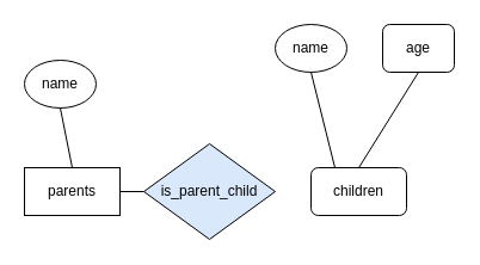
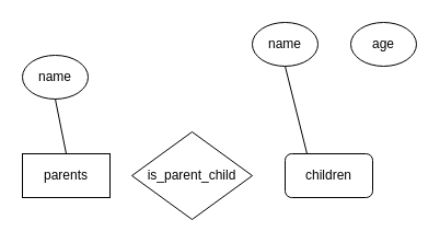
  <mxCell id="0" />
  <mxCell id="1" parent="0" />
  <mxCell id="2" value="parents" style="rounded=0;whiteSpace=wrap;html=1;" vertex="1" parent="1"><mxGeometry x="20" y="140" width="80" height="40" as="geometry" /></mxCell>
  <mxCell id="3" value="children" style="whiteSpace=wrap;html=1;rounded=1;" vertex="1" parent="1"><mxGeometry x="260" y="140" width="80" height="40" as="geometry" /></mxCell>
  <mxCell id="4" value="name" style="ellipse;whiteSpace=wrap;html=1;" vertex="1" parent="1"><mxGeometry x="20" y="50" width="60" height="40" as="geometry" /></mxCell>
  <mxCell id="5" value="" style="endArrow=none;html=1;rounded=0;entryX=0.5;entryY=1;entryDx=0;entryDy=0;exitX=0.5;exitY=0;exitDx=0;exitDy=0;" edge="1" parent="1" source="2" target="4"><mxGeometry width="50" height="50" relative="1" as="geometry"><mxPoint x="170" y="210" as="sourcePoint" /><mxPoint x="220" y="160" as="targetPoint" /></mxGeometry></mxCell>
- <mxCell id="6" value="" style="endArrow=none;html=1;rounded=0;exitX=1;exitY=0.5;exitDx=0;exitDy=0;" edge="1" parent="1" source="2" target="11"><mxGeometry width="50" height="50" relative="1" as="geometry"><mxPoint x="170" y="210" as="sourcePoint" /><mxPoint x="140" y="260" as="targetPoint" /></mxGeometry></mxCell>
  <mxCell id="7" value="name" style="ellipse;whiteSpace=wrap;html=1;" vertex="1" parent="1"><mxGeometry x="230" y="20" width="60" height="40" as="geometry" /></mxCell>
  <mxCell id="8" value="" style="endArrow=none;html=1;rounded=0;exitX=0.25;exitY=0;exitDx=0;exitDy=0;entryX=0.5;entryY=1;entryDx=0;entryDy=0;" edge="1" parent="1" target="7" source="3"><mxGeometry width="50" height="50" relative="1" as="geometry"><mxPoint x="164" y="130" as="sourcePoint" /><mxPoint x="250" y="90" as="targetPoint" /></mxGeometry></mxCell>
- <mxCell id="9" value="age" style="whiteSpace=wrap;html=1;rounded=1;" vertex="1" parent="1"><mxGeometry x="320" y="20" width="60" height="40" as="geometry" /></mxCell>
- <mxCell id="10" value="" style="endArrow=none;html=1;rounded=0;exitX=0.5;exitY=0;exitDx=0;exitDy=0;entryX=0.5;entryY=1;entryDx=0;entryDy=0;" edge="1" parent="1" source="3" target="9"><mxGeometry width="50" height="50" relative="1" as="geometry"><mxPoint x="184" y="150" as="sourcePoint" /><mxPoint x="174" y="90" as="targetPoint" /></mxGeometry></mxCell>
- <mxCell id="11" value="is_parent_child" style="rhombus;whiteSpace=wrap;html=1;fillColor=#dae8fc;" vertex="1" parent="1"><mxGeometry x="120" y="120" width="110" height="80" as="geometry" /></mxCell>
+ <mxCell id="9" value="age" style="ellipse;whiteSpace=wrap;html=1;" vertex="1" parent="1"><mxGeometry x="320" y="20" width="60" height="40" as="geometry" /></mxCell>
+ <mxCell id="11" value="is_parent_child" style="rhombus;whiteSpace=wrap;html=1;" vertex="1" parent="1"><mxGeometry x="120" y="120" width="110" height="80" as="geometry" /></mxCell>
